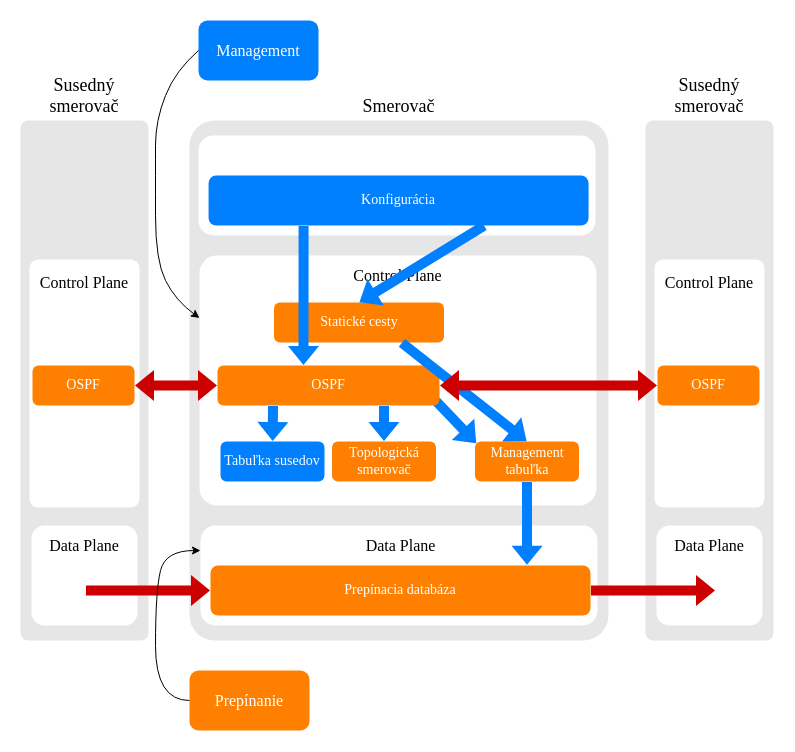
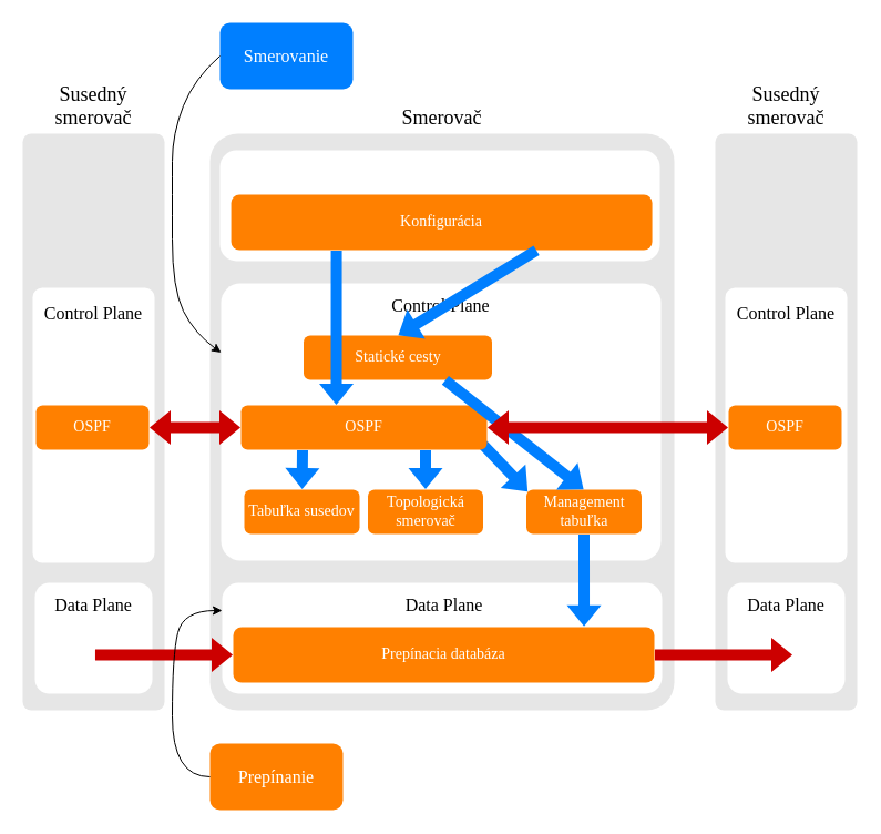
  <mxCell id="0" />
  <mxCell id="1" parent="0" />
  <mxCell id="2" value="&lt;font style=&quot;font-size: 18px&quot;&gt;Smerovač&lt;/font&gt;" style="rounded=1;whiteSpace=wrap;html=1;labelPosition=center;verticalLabelPosition=top;align=center;verticalAlign=bottom;arcSize=6;strokeColor=none;fillColor=#E6E6E6;fontFamily=Vafle VUT;" parent="1" vertex="1"><mxGeometry x="189" y="120" width="419" height="520" as="geometry" /></mxCell>
  <mxCell id="3" value="" style="rounded=1;whiteSpace=wrap;html=1;horizontal=1;labelPosition=center;verticalLabelPosition=middle;align=center;verticalAlign=middle;arcSize=7;strokeColor=none;fontFamily=Vafle VUT;" parent="1" vertex="1"><mxGeometry x="199" y="255" width="397" height="250" as="geometry" /></mxCell>
  <mxCell id="4" value="&lt;font style=&quot;font-size: 16px&quot;&gt;Control Plane&lt;/font&gt;" style="text;html=1;strokeColor=none;fillColor=none;align=center;verticalAlign=middle;whiteSpace=wrap;rounded=0;fontSize=14;fontFamily=Vafle VUT;" parent="1" vertex="1"><mxGeometry x="217.126" y="265" width="361.182" height="20" as="geometry" /></mxCell>
  <mxCell id="5" value="Statické cesty" style="rounded=1;whiteSpace=wrap;html=1;fontSize=14;fontColor=#FFFFFF;strokeColor=none;fillColor=#FF8000;fontFamily=Vafle VUT;" parent="1" vertex="1"><mxGeometry x="273.5" y="302" width="170" height="40" as="geometry" /></mxCell>
- <mxCell id="6" value="Tabuľka susedov" style="rounded=1;whiteSpace=wrap;html=1;fontSize=14;fontColor=#FFFFFF;strokeColor=none;fillColor=#007fff;fontFamily=Vafle VUT;" parent="1" vertex="1"><mxGeometry x="220" y="441" width="104" height="40" as="geometry" /></mxCell>
+ <mxCell id="6" value="Tabuľka susedov" style="rounded=1;whiteSpace=wrap;html=1;fontSize=14;fontColor=#FFFFFF;strokeColor=none;fillColor=#FF8000;fontFamily=Vafle VUT;" parent="1" vertex="1"><mxGeometry x="220" y="441" width="104" height="40" as="geometry" /></mxCell>
  <mxCell id="7" value="Topologická smerovač" style="rounded=1;whiteSpace=wrap;html=1;fontSize=14;fontColor=#FFFFFF;strokeColor=none;fillColor=#FF8000;fontFamily=Vafle VUT;" parent="1" vertex="1"><mxGeometry x="331.5" y="441" width="104" height="40" as="geometry" /></mxCell>
  <mxCell id="8" value="Management tabuľka" style="rounded=1;whiteSpace=wrap;html=1;fontSize=14;fontColor=#FFFFFF;strokeColor=none;fillColor=#FF8000;fontFamily=Vafle VUT;" parent="1" vertex="1"><mxGeometry x="474.5" y="441" width="104" height="40" as="geometry" /></mxCell>
  <mxCell id="9" value="" style="shape=flexArrow;endArrow=classic;html=1;fontSize=16;exitX=0.25;exitY=1;exitDx=0;exitDy=0;strokeColor=none;fillColor=#007FFF;fontFamily=Vafle VUT;" parent="1" source="12" target="6" edge="1"><mxGeometry width="50" height="50" relative="1" as="geometry"><mxPoint x="199" y="575" as="sourcePoint" /><mxPoint x="249" y="525" as="targetPoint" /></mxGeometry></mxCell>
  <mxCell id="10" value="" style="shape=flexArrow;endArrow=classic;html=1;fontSize=16;exitX=0.75;exitY=1;exitDx=0;exitDy=0;strokeColor=none;fillColor=#007FFF;fontFamily=Vafle VUT;" parent="1" source="12" target="7" edge="1"><mxGeometry width="50" height="50" relative="1" as="geometry"><mxPoint x="199" y="575" as="sourcePoint" /><mxPoint x="249" y="525" as="targetPoint" /></mxGeometry></mxCell>
  <mxCell id="11" value="" style="shape=flexArrow;endArrow=classic;html=1;fontSize=16;strokeColor=none;fillColor=#007FFF;fontFamily=Vafle VUT;" parent="1" edge="1"><mxGeometry width="50" height="50" relative="1" as="geometry"><mxPoint x="435" y="400" as="sourcePoint" /><mxPoint x="476" y="443" as="targetPoint" /></mxGeometry></mxCell>
  <mxCell id="12" value="OSPF" style="rounded=1;whiteSpace=wrap;html=1;fontSize=14;fontColor=#FFFFFF;strokeColor=none;fillColor=#FF8000;fontFamily=Vafle VUT;" parent="1" vertex="1"><mxGeometry x="217" y="365" width="222" height="40" as="geometry" /></mxCell>
  <mxCell id="13" value="" style="shape=flexArrow;endArrow=classic;html=1;fontSize=16;exitX=0.75;exitY=1;exitDx=0;exitDy=0;entryX=0.5;entryY=0;entryDx=0;entryDy=0;strokeColor=none;fillColor=#007FFF;fontFamily=Vafle VUT;" parent="1" source="5" target="8" edge="1"><mxGeometry width="50" height="50" relative="1" as="geometry"><mxPoint x="199" y="575" as="sourcePoint" /><mxPoint x="249" y="525" as="targetPoint" /></mxGeometry></mxCell>
  <mxCell id="14" value="" style="rounded=1;whiteSpace=wrap;html=1;horizontal=1;labelPosition=center;verticalLabelPosition=middle;align=center;verticalAlign=middle;strokeColor=none;fontFamily=Vafle VUT;" parent="1" vertex="1"><mxGeometry x="198" y="135" width="397" height="100" as="geometry" /></mxCell>
- <mxCell id="15" value="Konfigurácia" style="rounded=1;whiteSpace=wrap;html=1;fontSize=14;strokeColor=none;fillColor=#007fff;fontColor=#FFFFFF;fontFamily=Vafle VUT;" parent="1" vertex="1"><mxGeometry x="208.067" y="175" width="380" height="50" as="geometry" /></mxCell>
+ <mxCell id="15" value="Konfigurácia" style="rounded=1;whiteSpace=wrap;html=1;fontSize=14;strokeColor=none;fillColor=#FF8000;fontColor=#FFFFFF;fontFamily=Vafle VUT;" parent="1" vertex="1"><mxGeometry x="208.067" y="175" width="380" height="50" as="geometry" /></mxCell>
  <mxCell id="16" value="" style="shape=flexArrow;endArrow=classic;html=1;fontSize=16;entryX=0.5;entryY=0;entryDx=0;entryDy=0;strokeColor=none;fillColor=#007FFF;fontFamily=Vafle VUT;" parent="1" target="5" edge="1"><mxGeometry width="50" height="50" relative="1" as="geometry"><mxPoint x="484" y="225" as="sourcePoint" /><mxPoint x="249" y="525" as="targetPoint" /></mxGeometry></mxCell>
  <mxCell id="17" value="" style="shape=flexArrow;endArrow=classic;html=1;fontSize=16;exitX=0.25;exitY=1;exitDx=0;exitDy=0;fillColor=#007FFF;strokeColor=none;fontFamily=Vafle VUT;" parent="1" source="15" edge="1"><mxGeometry width="50" height="50" relative="1" as="geometry"><mxPoint x="303" y="245" as="sourcePoint" /><mxPoint x="303" y="365" as="targetPoint" /></mxGeometry></mxCell>
  <mxCell id="18" value="" style="rounded=1;whiteSpace=wrap;html=1;horizontal=1;labelPosition=center;verticalLabelPosition=middle;align=center;verticalAlign=middle;strokeColor=none;fontFamily=Vafle VUT;" parent="1" vertex="1"><mxGeometry x="200" y="525" width="397" height="100" as="geometry" /></mxCell>
  <mxCell id="19" value="Prepínacia databáza" style="rounded=1;whiteSpace=wrap;html=1;fontSize=14;fontColor=#FFFFFF;strokeColor=none;fillColor=#FF8000;fontFamily=Vafle VUT;" parent="1" vertex="1"><mxGeometry x="210" y="565" width="380" height="50" as="geometry" /></mxCell>
  <mxCell id="20" value="&lt;font style=&quot;font-size: 16px&quot;&gt;Data Plane&lt;/font&gt;" style="text;html=1;strokeColor=none;fillColor=none;align=center;verticalAlign=middle;whiteSpace=wrap;rounded=0;fontSize=14;fontFamily=Vafle VUT;" parent="1" vertex="1"><mxGeometry x="219.626" y="535" width="361.182" height="20" as="geometry" /></mxCell>
  <mxCell id="21" value="" style="shape=flexArrow;endArrow=classic;html=1;fontSize=16;exitX=0.5;exitY=1;exitDx=0;exitDy=0;entryX=0.833;entryY=-0.006;entryDx=0;entryDy=0;entryPerimeter=0;strokeColor=none;fillColor=#007FFF;fontFamily=Vafle VUT;" parent="1" source="8" target="19" edge="1"><mxGeometry width="50" height="50" relative="1" as="geometry"><mxPoint x="199" y="695" as="sourcePoint" /><mxPoint x="249" y="645" as="targetPoint" /></mxGeometry></mxCell>
  <mxCell id="22" value="&lt;font style=&quot;font-size: 18px&quot;&gt;Susedný smerovač&lt;/font&gt;" style="rounded=1;whiteSpace=wrap;html=1;labelPosition=center;verticalLabelPosition=top;align=center;verticalAlign=bottom;arcSize=6;fillColor=#E6E6E6;strokeColor=none;fontFamily=Vafle VUT;" parent="1" vertex="1"><mxGeometry x="20" y="120" width="128" height="520" as="geometry" /></mxCell>
  <mxCell id="23" value="" style="rounded=1;whiteSpace=wrap;html=1;horizontal=1;labelPosition=center;verticalLabelPosition=middle;align=center;verticalAlign=middle;arcSize=8;strokeColor=none;fontFamily=Vafle VUT;" parent="1" vertex="1"><mxGeometry x="29" y="259" width="110" height="248" as="geometry" /></mxCell>
  <mxCell id="24" value="&lt;font style=&quot;font-size: 16px;&quot;&gt;Control Plane&lt;/font&gt;" style="text;html=1;strokeColor=none;fillColor=none;align=center;verticalAlign=middle;whiteSpace=wrap;rounded=0;fontSize=16;fontFamily=Vafle VUT;" parent="1" vertex="1"><mxGeometry x="34" y="271.5" width="100" height="20" as="geometry" /></mxCell>
  <mxCell id="25" value="OSPF" style="rounded=1;whiteSpace=wrap;html=1;fontSize=14;fontColor=#FFFFFF;strokeColor=none;fillColor=#FF8000;fontFamily=Vafle VUT;" parent="1" vertex="1"><mxGeometry x="32" y="365" width="102" height="40" as="geometry" /></mxCell>
  <mxCell id="26" value="" style="rounded=1;whiteSpace=wrap;html=1;horizontal=1;labelPosition=center;verticalLabelPosition=middle;align=center;verticalAlign=middle;arcSize=13;strokeColor=none;fontFamily=Vafle VUT;" parent="1" vertex="1"><mxGeometry x="31" y="525" width="106" height="100" as="geometry" /></mxCell>
  <mxCell id="27" value="&lt;font style=&quot;font-size: 16px&quot;&gt;Data Plane&lt;/font&gt;" style="text;html=1;strokeColor=none;fillColor=none;align=center;verticalAlign=middle;whiteSpace=wrap;rounded=0;fontSize=14;fontFamily=Vafle VUT;" parent="1" vertex="1"><mxGeometry x="36" y="535" width="96" height="20" as="geometry" /></mxCell>
  <mxCell id="28" value="&lt;font style=&quot;font-size: 18px&quot;&gt;Susedný smerovač&lt;/font&gt;" style="rounded=1;whiteSpace=wrap;html=1;labelPosition=center;verticalLabelPosition=top;align=center;verticalAlign=bottom;arcSize=6;fillColor=#E6E6E6;strokeColor=none;fontFamily=Vafle VUT;" parent="1" vertex="1"><mxGeometry x="645" y="120" width="128" height="520" as="geometry" /></mxCell>
  <mxCell id="29" value="" style="rounded=1;whiteSpace=wrap;html=1;horizontal=1;labelPosition=center;verticalLabelPosition=middle;align=center;verticalAlign=middle;arcSize=8;strokeColor=none;fontFamily=Vafle VUT;" parent="1" vertex="1"><mxGeometry x="654" y="259" width="110" height="248" as="geometry" /></mxCell>
  <mxCell id="30" value="&lt;font style=&quot;font-size: 16px;&quot;&gt;Control Plane&lt;/font&gt;" style="text;html=1;strokeColor=none;fillColor=none;align=center;verticalAlign=middle;whiteSpace=wrap;rounded=0;fontSize=16;fontFamily=Vafle VUT;" parent="1" vertex="1"><mxGeometry x="659" y="271.5" width="100" height="20" as="geometry" /></mxCell>
  <mxCell id="31" value="OSPF" style="rounded=1;whiteSpace=wrap;html=1;fontSize=14;fontColor=#FFFFFF;strokeColor=none;fillColor=#FF8000;fontFamily=Vafle VUT;" parent="1" vertex="1"><mxGeometry x="657" y="365" width="102" height="40" as="geometry" /></mxCell>
  <mxCell id="32" value="" style="rounded=1;whiteSpace=wrap;html=1;horizontal=1;labelPosition=center;verticalLabelPosition=middle;align=center;verticalAlign=middle;arcSize=13;strokeColor=none;fontFamily=Vafle VUT;" parent="1" vertex="1"><mxGeometry x="656" y="525" width="106" height="100" as="geometry" /></mxCell>
  <mxCell id="33" value="&lt;font style=&quot;font-size: 16px&quot;&gt;Data Plane&lt;/font&gt;" style="text;html=1;strokeColor=none;fillColor=none;align=center;verticalAlign=middle;whiteSpace=wrap;rounded=0;fontSize=14;fontFamily=Vafle VUT;" parent="1" vertex="1"><mxGeometry x="661" y="535" width="96" height="20" as="geometry" /></mxCell>
  <mxCell id="34" value="" style="shape=flexArrow;endArrow=classic;startArrow=classic;html=1;fillColor=#CC0000;fontSize=16;fontColor=#FFFFFF;entryX=0;entryY=0.5;entryDx=0;entryDy=0;strokeColor=none;fontFamily=Vafle VUT;" parent="1" source="25" target="12" edge="1"><mxGeometry width="50" height="50" relative="1" as="geometry"><mxPoint x="25" y="720" as="sourcePoint" /><mxPoint x="75" y="670" as="targetPoint" /></mxGeometry></mxCell>
  <mxCell id="35" value="" style="shape=flexArrow;endArrow=classic;startArrow=classic;html=1;fillColor=#CC0000;fontSize=16;fontColor=#FFFFFF;entryX=0;entryY=0.5;entryDx=0;entryDy=0;exitX=1;exitY=0.5;exitDx=0;exitDy=0;strokeColor=none;fontFamily=Vafle VUT;" parent="1" source="12" target="31" edge="1"><mxGeometry width="50" height="50" relative="1" as="geometry"><mxPoint x="25" y="720" as="sourcePoint" /><mxPoint x="75" y="670" as="targetPoint" /></mxGeometry></mxCell>
  <mxCell id="36" value="" style="shape=flexArrow;endArrow=classic;html=1;fillColor=#CC0000;fontSize=16;fontColor=#FFFFFF;entryX=0;entryY=0.5;entryDx=0;entryDy=0;exitX=0.509;exitY=0.65;exitDx=0;exitDy=0;exitPerimeter=0;strokeColor=none;fontFamily=Vafle VUT;" parent="1" source="26" target="19" edge="1"><mxGeometry width="50" height="50" relative="1" as="geometry"><mxPoint x="25" y="710" as="sourcePoint" /><mxPoint x="75" y="660" as="targetPoint" /></mxGeometry></mxCell>
  <mxCell id="37" value="" style="shape=flexArrow;endArrow=classic;html=1;fillColor=#CC0000;fontSize=16;fontColor=#FFFFFF;entryX=0;entryY=0.5;entryDx=0;entryDy=0;exitX=0.509;exitY=0.65;exitDx=0;exitDy=0;exitPerimeter=0;strokeColor=none;fontFamily=Vafle VUT;" parent="1" edge="1"><mxGeometry width="50" height="50" relative="1" as="geometry"><mxPoint x="589.954" y="590" as="sourcePoint" /><mxPoint x="715" y="590" as="targetPoint" /></mxGeometry></mxCell>
- <mxCell id="38" value="&lt;font color=&quot;#ffffff&quot;&gt;Management&lt;/font&gt;" style="rounded=1;whiteSpace=wrap;html=1;fillColor=#007FFF;fontSize=16;fontColor=#000000;strokeColor=none;labelBackgroundColor=none;endArrow=classic;fontFamily=Vafle VUT;" parent="1" vertex="1"><mxGeometry x="198" y="20" width="120" height="60" as="geometry" /></mxCell>
+ <mxCell id="38" value="&lt;font color=&quot;#ffffff&quot;&gt;Smerovanie&lt;/font&gt;" style="rounded=1;whiteSpace=wrap;html=1;fillColor=#007FFF;fontSize=16;fontColor=#000000;strokeColor=none;labelBackgroundColor=none;endArrow=classic;fontFamily=Vafle VUT;" parent="1" vertex="1"><mxGeometry x="198" y="20" width="120" height="60" as="geometry" /></mxCell>
  <mxCell id="39" value="" style="curved=1;endArrow=classic;html=1;fillColor=#CC0000;fontSize=16;fontColor=#FFFFFF;entryX=0;entryY=0.25;entryDx=0;entryDy=0;exitX=0;exitY=0.5;exitDx=0;exitDy=0;fontFamily=Vafle VUT;" parent="1" source="38" target="3" edge="1"><mxGeometry width="50" height="50" relative="1" as="geometry"><mxPoint x="25" y="710" as="sourcePoint" /><mxPoint x="75" y="660" as="targetPoint" /><Array as="points"><mxPoint x="175" y="70" /><mxPoint x="155" y="120" /><mxPoint x="155" y="170" /><mxPoint x="155" y="260" /><mxPoint x="175" y="300" /></Array></mxGeometry></mxCell>
  <mxCell id="40" value="&lt;font color=&quot;#ffffff&quot;&gt;Prepínanie&lt;/font&gt;" style="rounded=1;whiteSpace=wrap;html=1;fillColor=#ff8000;fontSize=16;fontColor=#000000;strokeColor=none;labelBackgroundColor=none;endArrow=classic;fontFamily=Vafle VUT;" parent="1" vertex="1"><mxGeometry x="189" y="670" width="120" height="60" as="geometry" /></mxCell>
  <mxCell id="41" value="" style="curved=1;endArrow=classic;html=1;fillColor=#CC0000;fontSize=16;fontColor=#FFFFFF;entryX=0;entryY=0.25;entryDx=0;entryDy=0;exitX=0;exitY=0.5;exitDx=0;exitDy=0;fontFamily=Vafle VUT;" parent="1" source="40" target="18" edge="1"><mxGeometry width="50" height="50" relative="1" as="geometry"><mxPoint x="25" y="800" as="sourcePoint" /><mxPoint x="75" y="750" as="targetPoint" /><Array as="points"><mxPoint x="155" y="700" /><mxPoint x="155" y="590" /><mxPoint x="165" y="550" /></Array></mxGeometry></mxCell>
